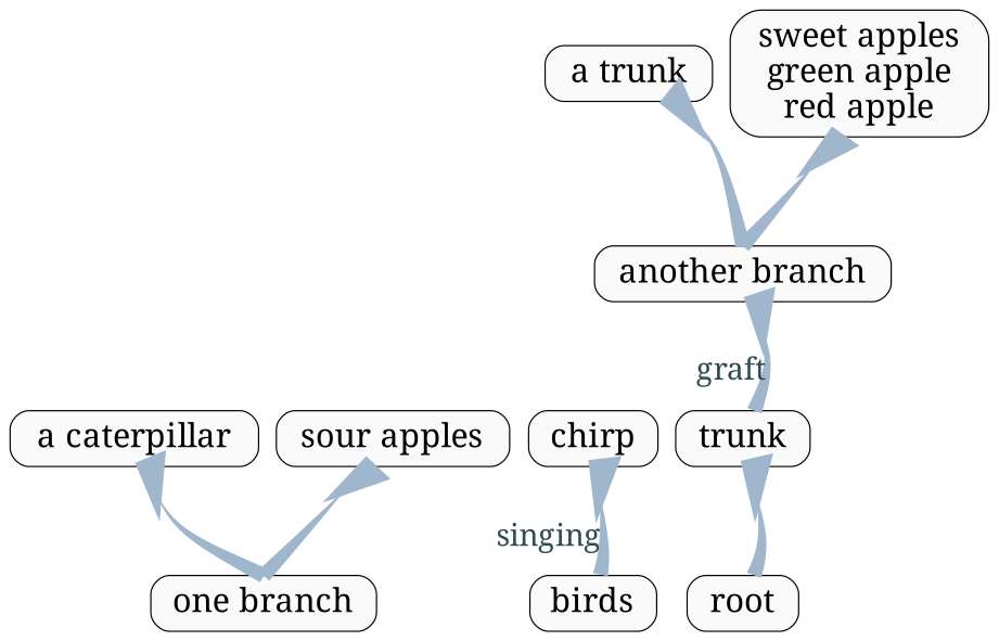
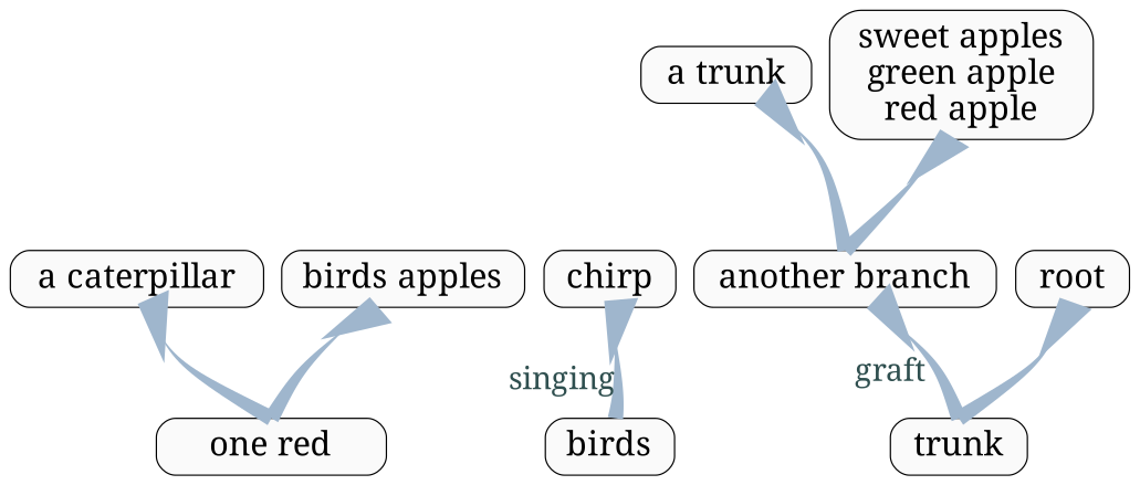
  strict digraph {
    concentrate=True
    encoding="utf-8"
    nodesep=0.1
    rank=sink
    rankdir=BT
    ranksep=0.6
    splines=curved
    node [fillcolor="#fafafa" fixedsize=False fontcolor=black fontname=Regular fontsize=13 shape=rect style="rounded,filled,setlinewidth(0.5)"]
    edge [arrowhead=orinv color=slategray3 decorate=False fontcolor=darkslategray fontname=Regular fontsize=12 samehead=h1 sametail=t1 style="setlinewidth(6),tapered"]
-   "one branch" [height=0.30556 width=1.2361]
+   "one branch" [height=0.30556 width=1.2361 label="one red"]
    "a caterpillar" [height=0.30556 width=1.3611]
-   "sour apples" [height=0.30556 width=1.2778]
+   "sour apples" [height=0.30556 width=1.2778 label="birds apples"]
    birds [height=0.30556 width=0.69444]
    chirp [height=0.30556 width=0.70833]
    trunk [height=0.30556 width=0.73611]
    "another branch" [height=0.30556 width=1.625]
    n8 [height=0.30556 label="a trunk" width=0.91667]
    "sweet apples\ngreen apple\nred apple\n" [height=0.69444 width=1.4167]
    root [height=0.30556 width=0.61111]
    "one branch" -> "a caterpillar"
    "one branch" -> "sour apples"
    birds -> chirp [xlabel=singing]
    trunk -> "another branch" [xlabel=graft]
    "another branch" -> n8
    "another branch" -> "sweet apples\ngreen apple\nred apple\n"
-   root -> trunk
+   trunk -> root
  }
